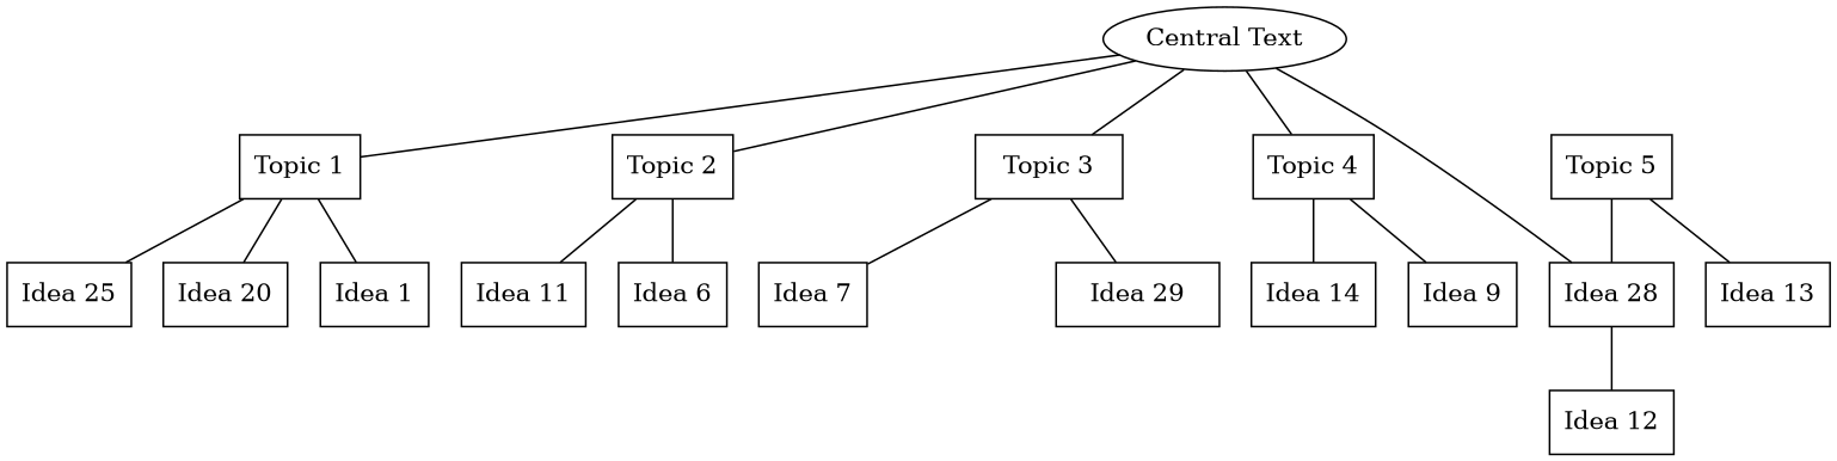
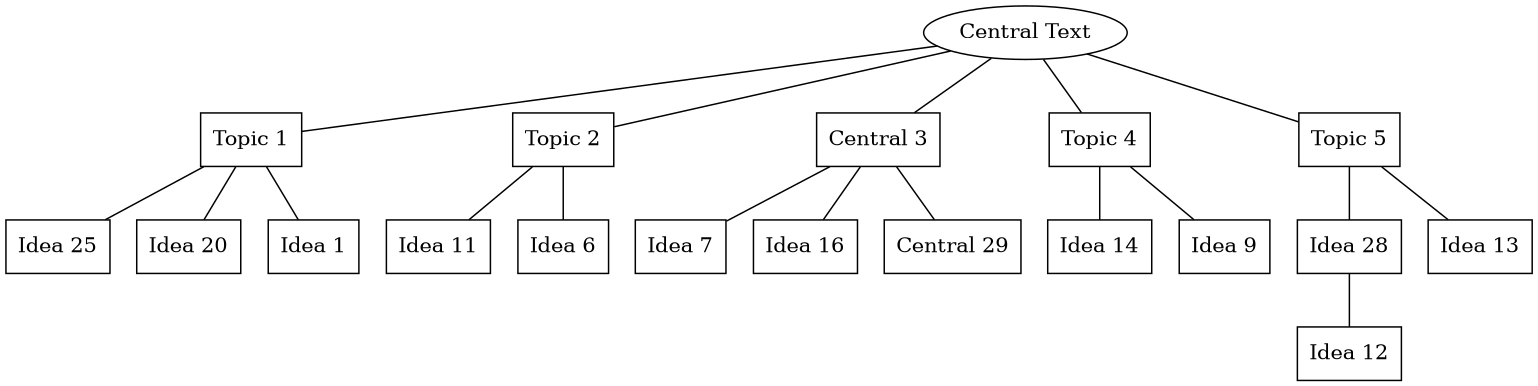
  graph {
    node [shape=box]
    "Central Text" [shape=ellipse]
    "Topic 1"
    "Topic 2"
-   "Topic 3"
+   "Topic 3" [label="Central 3"]
    "Topic 4"
    "Topic 5"
    "Idea 25"
    "Idea 20"
    "Idea 1"
    "Idea 11"
    "Idea 6"
    "Idea 7"
-   "Idea 29"
+   "Idea 16"
+   "Idea 29" [label="Central 29"]
    "Idea 14"
    "Idea 9"
    "Idea 28"
    "Idea 13"
    "Idea 12"
    "Central Text" -- "Topic 1"
    "Central Text" -- "Topic 2"
    "Central Text" -- "Topic 3"
    "Central Text" -- "Topic 4"
-   "Central Text" -- "Idea 28"
+   "Central Text" -- "Topic 5"
    "Topic 1" -- "Idea 25"
    "Topic 1" -- "Idea 20"
    "Topic 1" -- "Idea 1"
    "Topic 2" -- "Idea 11"
    "Topic 2" -- "Idea 6"
    "Topic 3" -- "Idea 7"
+   "Topic 3" -- "Idea 16"
    "Topic 3" -- "Idea 29"
    "Topic 4" -- "Idea 14"
    "Topic 4" -- "Idea 9"
    "Topic 5" -- "Idea 28"
    "Topic 5" -- "Idea 13"
    "Idea 28" -- "Idea 12"
  }
